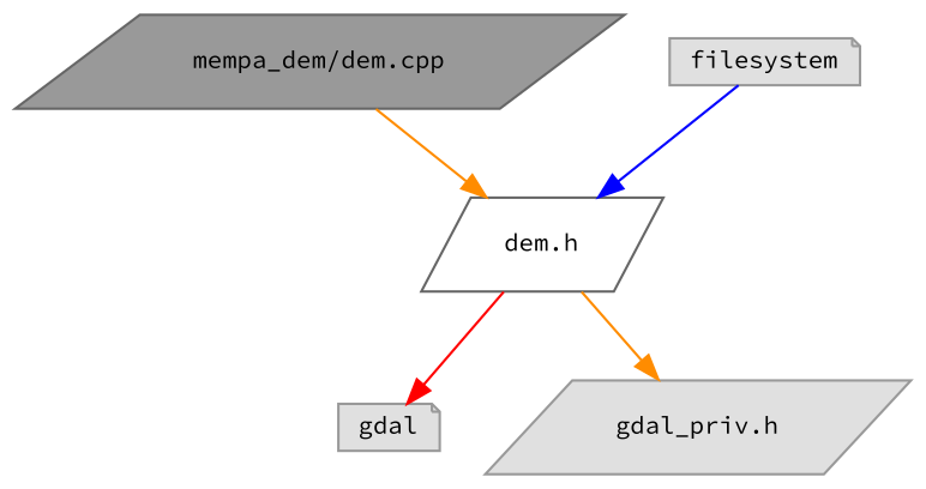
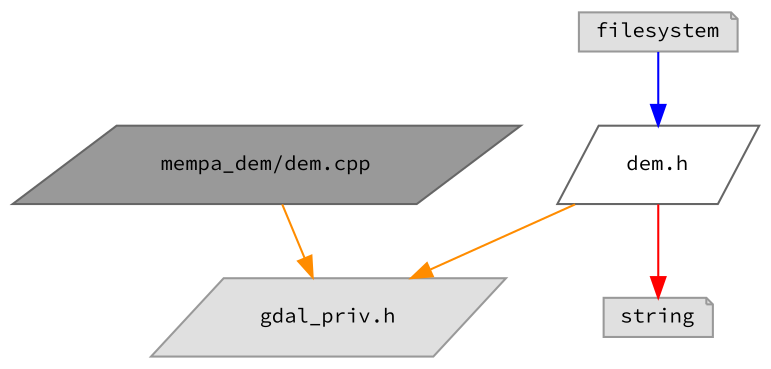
  digraph {
    fontname="Source Code Pro"
    node [color=grey60 fillcolor="#E0E0E0" fontname="Source Code Pro" fontsize=10 shape=parallelogram style=filled]
    edge [color=darkorange fontname="Source Code Pro" fontsize=10 labelfontname=Helvetica labelfontsize=10 style=solid]
    n1 [color=gray40 fillcolor=grey60 fontcolor=black height=0.2 label="mempa_dem/dem.cpp" width=0.4]
    n2 [color=grey40 fillcolor=white height=0.2 label="dem.h" width=0.4]
-   n3 [height=0.2 label=gdal shape=note width=0.4]
+   n3 [height=0.2 label=string shape=note width=0.4]
    n4 [height=0.2 label="gdal_priv.h" width=0.4]
    n5 [height=0.2 label=filesystem shape=note width=0.4]
-   n1 -> n2
+   n1 -> n4
    n2 -> n3 [color=red]
    n2 -> n4
    n5 -> n2 [color=blue]
  }
